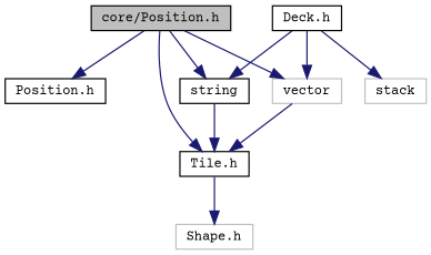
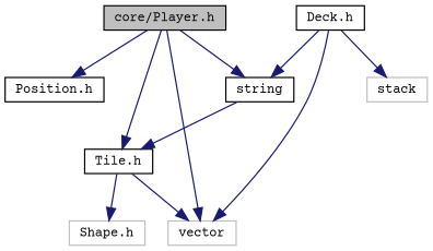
  digraph {
    fontname="Courier Prime"
    node [color=black fillcolor=white fontname="Courier Prime" fontsize=10 shape=record style=filled]
    edge [color=midnightblue fontname="Courier Prime" fontsize=10 labelfontname=Helvetica labelfontsize=10 style=solid]
-   n1 [fillcolor=grey75 fontcolor=black height=0.2 label="core/Position.h" width=0.4]
+   n1 [fillcolor=grey75 fontcolor=black height=0.2 label="core/Player.h" width=0.4]
    n2 [height=0.2 label=string width=0.4]
    n3 [color=grey75 height=0.2 label=vector width=0.4]
    n4 [height=0.2 label="Tile.h" width=0.4]
    n5 [height=0.2 label="Position.h" width=0.4]
    n6 [color=grey75 height=0.2 label="Shape.h" width=0.4]
    n7 [height=0.2 label="Deck.h" width=0.4]
    n8 [color=grey75 height=0.2 label=stack width=0.4]
    n1 -> n2
    n1 -> n3
    n1 -> n4
    n1 -> n5
    n2 -> n4
-   n3 -> n4
+   n4 -> n3
    n4 -> n6
    n7 -> n2
    n7 -> n3
    n7 -> n8
  }
